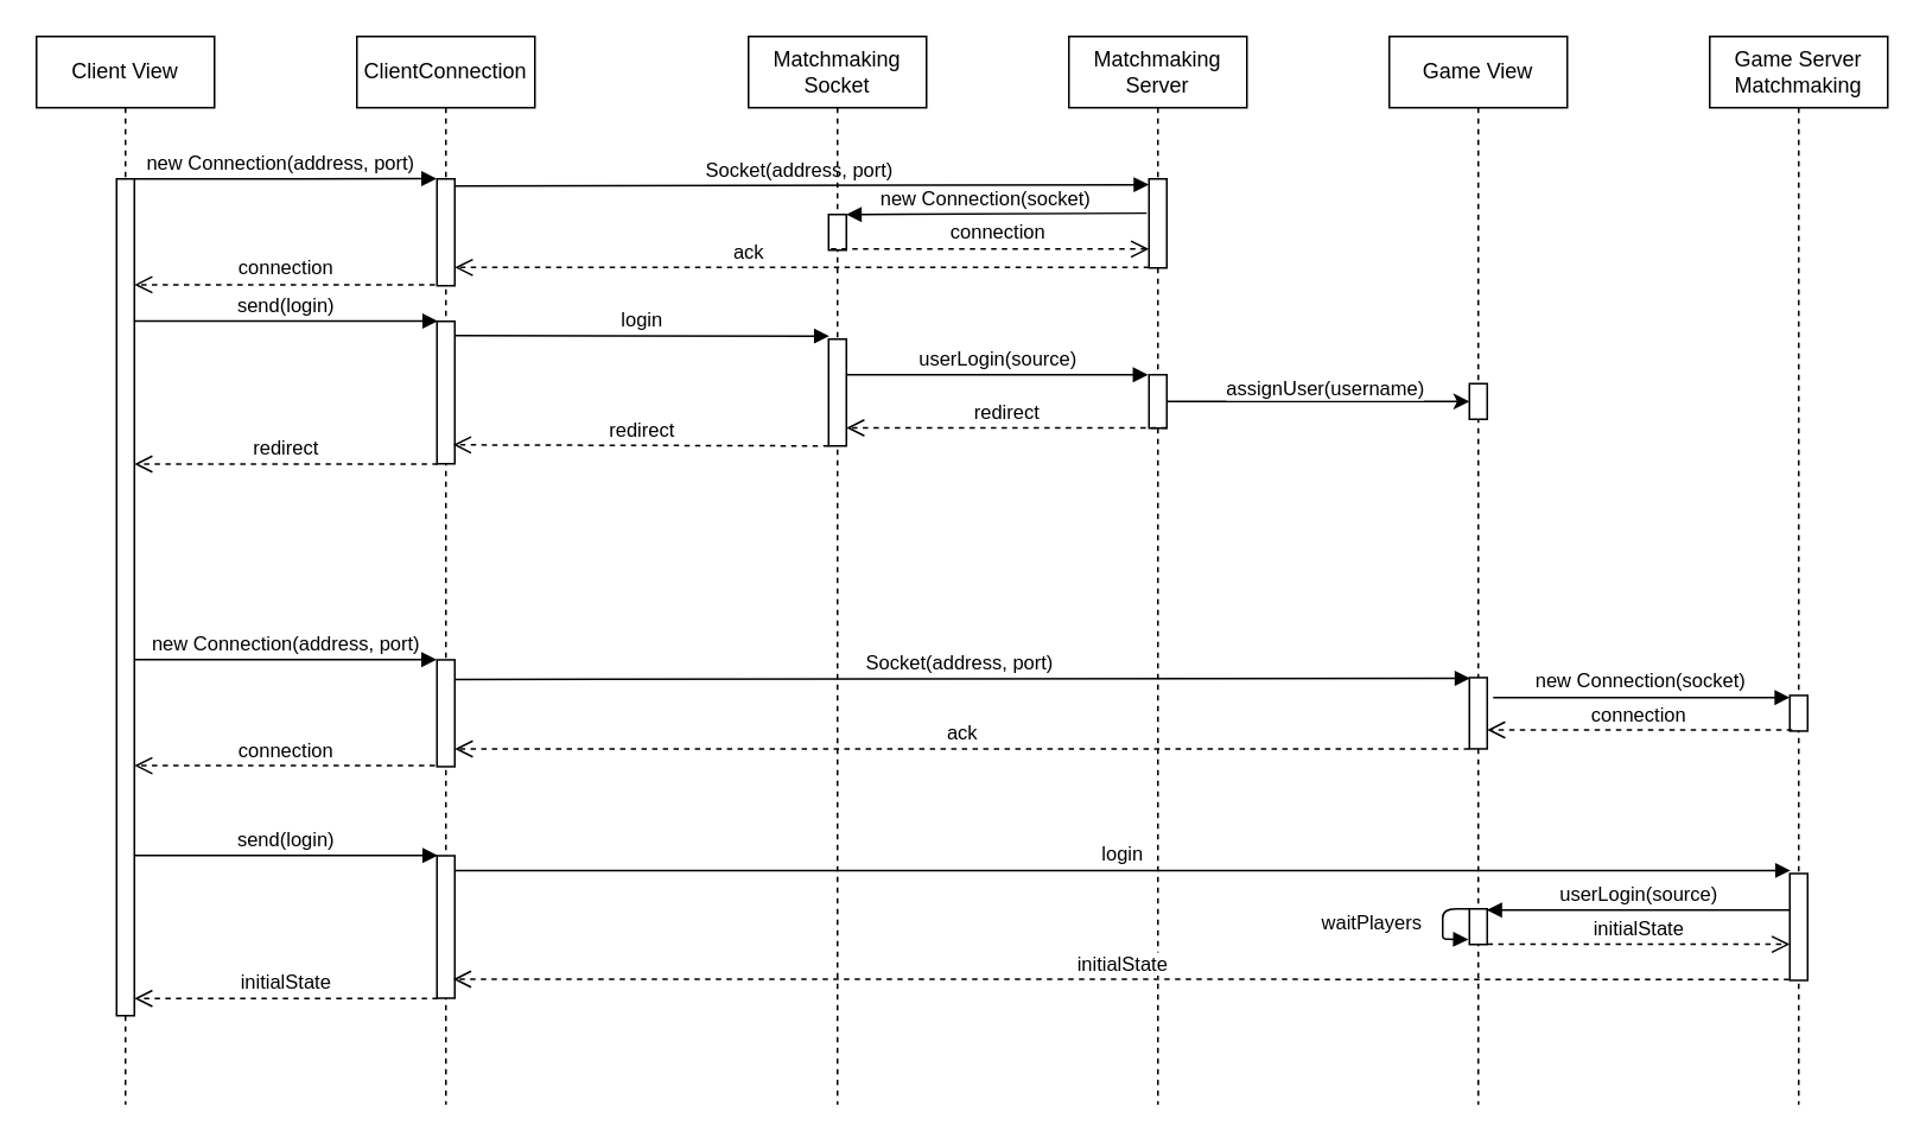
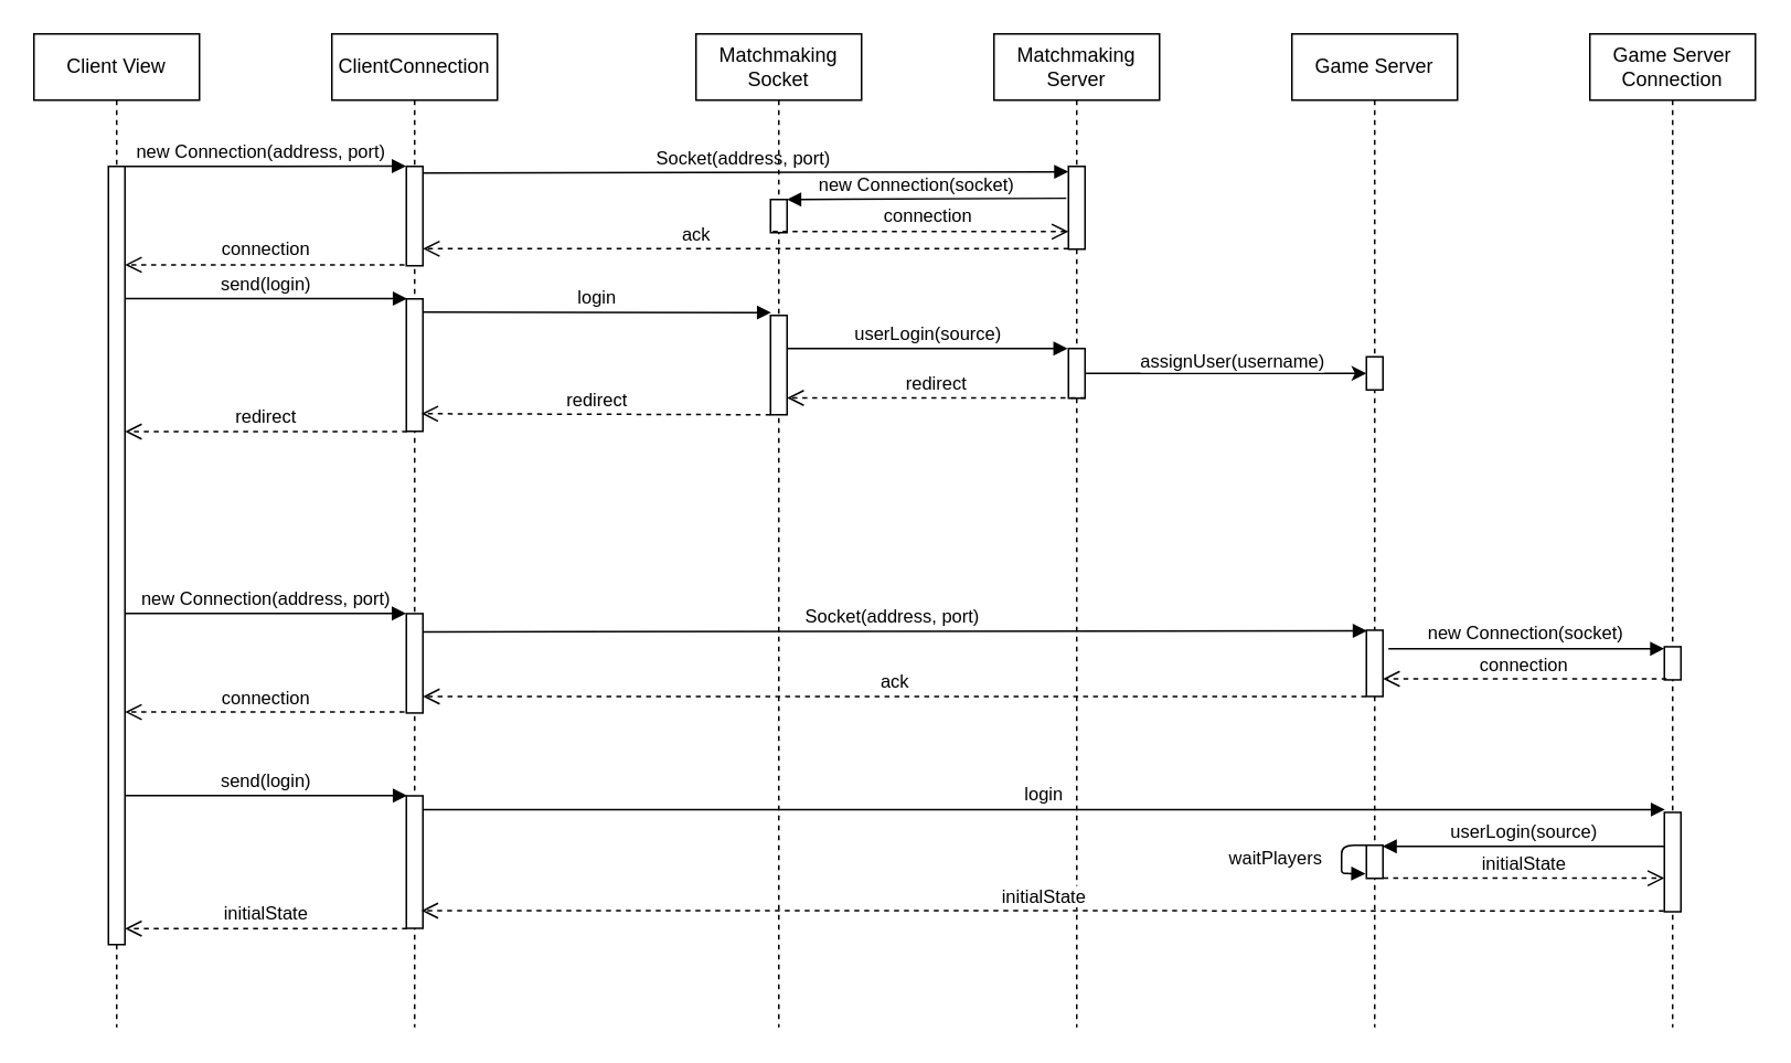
  <mxCell id="0" />
  <mxCell id="1" parent="0" />
  <mxCell id="2" value="Client View" style="shape=umlLifeline;perimeter=lifelinePerimeter;whiteSpace=wrap;html=1;container=1;collapsible=0;recursiveResize=0;outlineConnect=0;" parent="1" vertex="1"><mxGeometry x="20" y="20" width="100" height="600" as="geometry" /></mxCell>
  <mxCell id="3" value="new Connection(address, port)" style="html=1;verticalAlign=bottom;endArrow=block;entryX=-0.021;entryY=-0.002;entryDx=0;entryDy=0;entryPerimeter=0;" parent="2" target="10" edge="1"><mxGeometry width="80" relative="1" as="geometry"><mxPoint x="50" y="80" as="sourcePoint" /><mxPoint x="170" y="20" as="targetPoint" /></mxGeometry></mxCell>
  <mxCell id="4" value="" style="html=1;points=[];perimeter=orthogonalPerimeter;" parent="2" vertex="1"><mxGeometry x="45" y="80" width="10" height="470" as="geometry" /></mxCell>
  <mxCell id="5" value="Matchmaking Server" style="shape=umlLifeline;perimeter=lifelinePerimeter;whiteSpace=wrap;html=1;container=1;collapsible=0;recursiveResize=0;outlineConnect=0;" parent="1" vertex="1"><mxGeometry x="600" y="20" width="100" height="600" as="geometry" /></mxCell>
  <mxCell id="6" value="" style="html=1;points=[];perimeter=orthogonalPerimeter;" parent="5" vertex="1"><mxGeometry x="45" y="80" width="10" height="50" as="geometry" /></mxCell>
  <mxCell id="7" value="ack" style="html=1;verticalAlign=bottom;endArrow=open;dashed=1;endSize=8;" parent="5" target="10" edge="1"><mxGeometry x="0.154" relative="1" as="geometry"><mxPoint x="45" y="129.73" as="sourcePoint" /><mxPoint x="-160" y="130" as="targetPoint" /><mxPoint as="offset" /></mxGeometry></mxCell>
  <mxCell id="8" value="" style="html=1;points=[];perimeter=orthogonalPerimeter;" parent="5" vertex="1"><mxGeometry x="45" y="190" width="10" height="30" as="geometry" /></mxCell>
  <mxCell id="9" value="ClientConnection" style="shape=umlLifeline;perimeter=lifelinePerimeter;whiteSpace=wrap;html=1;container=1;collapsible=0;recursiveResize=0;outlineConnect=0;size=40;" parent="1" vertex="1"><mxGeometry x="200" y="20" width="100" height="600" as="geometry" /></mxCell>
  <mxCell id="10" value="" style="html=1;points=[];perimeter=orthogonalPerimeter;" parent="9" vertex="1"><mxGeometry x="45" y="80" width="10" height="60" as="geometry" /></mxCell>
  <mxCell id="11" value="" style="html=1;points=[];perimeter=orthogonalPerimeter;" parent="9" vertex="1"><mxGeometry x="45" y="160" width="10" height="80" as="geometry" /></mxCell>
  <mxCell id="12" value="login" style="html=1;verticalAlign=bottom;endArrow=block;entryX=0.041;entryY=-0.029;entryDx=0;entryDy=0;entryPerimeter=0;" parent="9" target="26" edge="1"><mxGeometry width="80" relative="1" as="geometry"><mxPoint x="55" y="168" as="sourcePoint" /><mxPoint x="135" y="170" as="targetPoint" /></mxGeometry></mxCell>
  <mxCell id="13" value="" style="html=1;points=[];perimeter=orthogonalPerimeter;" parent="9" vertex="1"><mxGeometry x="45" y="350.12" width="10" height="60" as="geometry" /></mxCell>
  <mxCell id="14" value="" style="html=1;points=[];perimeter=orthogonalPerimeter;" parent="9" vertex="1"><mxGeometry x="45" y="460.16" width="10" height="80" as="geometry" /></mxCell>
- <mxCell id="15" value="Game Server&lt;br&gt;Matchmaking" style="shape=umlLifeline;perimeter=lifelinePerimeter;whiteSpace=wrap;html=1;container=1;collapsible=0;recursiveResize=0;outlineConnect=0;" parent="1" vertex="1"><mxGeometry x="960" y="20" width="100" height="600" as="geometry" /></mxCell>
+ <mxCell id="15" value="Game Server&lt;br&gt;Connection" style="shape=umlLifeline;perimeter=lifelinePerimeter;whiteSpace=wrap;html=1;container=1;collapsible=0;recursiveResize=0;outlineConnect=0;" parent="1" vertex="1"><mxGeometry x="960" y="20" width="100" height="600" as="geometry" /></mxCell>
  <mxCell id="16" value="" style="html=1;points=[];perimeter=orthogonalPerimeter;" parent="15" vertex="1"><mxGeometry x="45" y="370.12" width="10" height="20" as="geometry" /></mxCell>
  <mxCell id="17" value="" style="html=1;points=[];perimeter=orthogonalPerimeter;" parent="15" vertex="1"><mxGeometry x="45" y="470.16" width="10" height="60" as="geometry" /></mxCell>
- <mxCell id="18" value="Game View" style="shape=umlLifeline;perimeter=lifelinePerimeter;whiteSpace=wrap;html=1;container=1;collapsible=0;recursiveResize=0;outlineConnect=0;" parent="1" vertex="1"><mxGeometry x="780" y="20" width="100" height="600" as="geometry" /></mxCell>
+ <mxCell id="18" value="Game Server" style="shape=umlLifeline;perimeter=lifelinePerimeter;whiteSpace=wrap;html=1;container=1;collapsible=0;recursiveResize=0;outlineConnect=0;" parent="1" vertex="1"><mxGeometry x="780" y="20" width="100" height="600" as="geometry" /></mxCell>
  <mxCell id="19" value="" style="html=1;points=[];perimeter=orthogonalPerimeter;" parent="18" vertex="1"><mxGeometry x="45" y="360.12" width="10" height="40" as="geometry" /></mxCell>
  <mxCell id="20" value="" style="html=1;points=[];perimeter=orthogonalPerimeter;" parent="18" vertex="1"><mxGeometry x="45" y="490" width="10" height="20" as="geometry" /></mxCell>
  <mxCell id="21" value="" style="html=1;points=[];perimeter=orthogonalPerimeter;" parent="18" vertex="1"><mxGeometry x="45" y="195" width="10" height="20" as="geometry" /></mxCell>
  <mxCell id="22" value="waitPlayers&lt;br&gt;" style="html=1;verticalAlign=bottom;endArrow=block;entryX=-0.059;entryY=0.861;entryDx=0;entryDy=0;entryPerimeter=0;" edge="1" parent="18" source="20" target="20"><mxGeometry x="0.379" y="-40" width="80" relative="1" as="geometry"><mxPoint x="20" y="490" as="sourcePoint" /><mxPoint x="100" y="490" as="targetPoint" /><Array as="points"><mxPoint x="30" y="490" /><mxPoint x="30" y="500" /><mxPoint x="30" y="507" /></Array><mxPoint x="-39" y="-40" as="offset" /></mxGeometry></mxCell>
  <mxCell id="23" value="Socket(address, port)&amp;nbsp;" style="html=1;verticalAlign=bottom;endArrow=block;exitX=1.031;exitY=0.067;exitDx=0;exitDy=0;exitPerimeter=0;entryX=-0.005;entryY=0.065;entryDx=0;entryDy=0;entryPerimeter=0;" parent="1" source="10" target="6" edge="1"><mxGeometry width="80" relative="1" as="geometry"><mxPoint x="220" y="110" as="sourcePoint" /><mxPoint x="470" y="111" as="targetPoint" /></mxGeometry></mxCell>
  <mxCell id="24" value="Matchmaking&lt;br&gt;Socket" style="shape=umlLifeline;perimeter=lifelinePerimeter;whiteSpace=wrap;html=1;container=1;collapsible=0;recursiveResize=0;outlineConnect=0;" parent="1" vertex="1"><mxGeometry x="420" y="20" width="100" height="600" as="geometry" /></mxCell>
  <mxCell id="25" value="" style="html=1;points=[];perimeter=orthogonalPerimeter;" parent="24" vertex="1"><mxGeometry x="45" y="100" width="10" height="20" as="geometry" /></mxCell>
  <mxCell id="26" value="" style="html=1;points=[];perimeter=orthogonalPerimeter;" parent="24" vertex="1"><mxGeometry x="45" y="170" width="10" height="60" as="geometry" /></mxCell>
  <mxCell id="27" value="redirect" style="html=1;verticalAlign=bottom;endArrow=open;dashed=1;endSize=8;entryX=0.906;entryY=0.867;entryDx=0;entryDy=0;entryPerimeter=0;" parent="24" target="11" edge="1"><mxGeometry relative="1" as="geometry"><mxPoint x="45" y="230" as="sourcePoint" /><mxPoint x="-35" y="230" as="targetPoint" /></mxGeometry></mxCell>
  <mxCell id="28" value="new Connection(socket)" style="html=1;verticalAlign=bottom;endArrow=block;exitX=-0.127;exitY=0.385;exitDx=0;exitDy=0;exitPerimeter=0;" parent="1" source="6" target="25" edge="1"><mxGeometry x="0.073" width="80" relative="1" as="geometry"><mxPoint x="460" y="120" as="sourcePoint" /><mxPoint x="650" y="120" as="targetPoint" /><mxPoint as="offset" /></mxGeometry></mxCell>
  <mxCell id="29" value="connection" style="html=1;verticalAlign=bottom;endArrow=open;dashed=1;endSize=8;exitX=0.134;exitY=0.97;exitDx=0;exitDy=0;exitPerimeter=0;" parent="1" source="25" target="6" edge="1"><mxGeometry x="0.049" relative="1" as="geometry"><mxPoint x="500" y="210" as="sourcePoint" /><mxPoint x="420" y="210" as="targetPoint" /><mxPoint as="offset" /></mxGeometry></mxCell>
  <mxCell id="30" value="connection" style="html=1;verticalAlign=bottom;endArrow=open;dashed=1;endSize=8;exitX=-0.114;exitY=0.991;exitDx=0;exitDy=0;exitPerimeter=0;" parent="1" source="10" target="4" edge="1"><mxGeometry relative="1" as="geometry"><mxPoint x="230" y="160" as="sourcePoint" /><mxPoint x="150" y="160" as="targetPoint" /></mxGeometry></mxCell>
  <mxCell id="31" value="send(login)" style="html=1;verticalAlign=bottom;endArrow=block;entryX=0.041;entryY=-0.002;entryDx=0;entryDy=0;entryPerimeter=0;" parent="1" source="4" target="11" edge="1"><mxGeometry width="80" relative="1" as="geometry"><mxPoint x="70" y="190" as="sourcePoint" /><mxPoint x="150" y="190" as="targetPoint" /></mxGeometry></mxCell>
  <mxCell id="32" value="userLogin(source)" style="html=1;verticalAlign=bottom;endArrow=block;entryX=-0.052;entryY=0;entryDx=0;entryDy=0;entryPerimeter=0;" parent="1" source="26" target="8" edge="1"><mxGeometry width="80" relative="1" as="geometry"><mxPoint x="640" y="210" as="sourcePoint" /><mxPoint x="540" y="210" as="targetPoint" /></mxGeometry></mxCell>
  <mxCell id="33" value="redirect" style="html=1;verticalAlign=bottom;endArrow=open;dashed=1;endSize=8;exitX=1.022;exitY=0.995;exitDx=0;exitDy=0;exitPerimeter=0;" parent="1" source="8" target="26" edge="1"><mxGeometry relative="1" as="geometry"><mxPoint x="500" y="240" as="sourcePoint" /><mxPoint x="610" y="240" as="targetPoint" /></mxGeometry></mxCell>
  <mxCell id="34" value="redirect" style="html=1;verticalAlign=bottom;endArrow=open;dashed=1;endSize=8;exitX=0.041;exitY=1.002;exitDx=0;exitDy=0;exitPerimeter=0;" parent="1" source="11" target="4" edge="1"><mxGeometry relative="1" as="geometry"><mxPoint x="240" y="260" as="sourcePoint" /><mxPoint x="80" y="260" as="targetPoint" /></mxGeometry></mxCell>
  <mxCell id="35" value="new Connection(address, port)" style="html=1;verticalAlign=bottom;endArrow=block;entryX=-0.021;entryY=-0.002;entryDx=0;entryDy=0;entryPerimeter=0;" parent="1" source="4" target="13" edge="1"><mxGeometry width="80" relative="1" as="geometry"><mxPoint x="70" y="370.12" as="sourcePoint" /><mxPoint x="170" y="270.12" as="targetPoint" /></mxGeometry></mxCell>
  <mxCell id="36" value="ack" style="html=1;verticalAlign=bottom;endArrow=open;dashed=1;endSize=8;exitX=-0.013;exitY=1.001;exitDx=0;exitDy=0;exitPerimeter=0;" parent="1" source="19" target="13" edge="1"><mxGeometry relative="1" as="geometry"><mxPoint x="460" y="419.85" as="sourcePoint" /><mxPoint x="-165" y="380.12" as="targetPoint" /></mxGeometry></mxCell>
  <mxCell id="37" value="Socket(address, port)&amp;nbsp;" style="html=1;verticalAlign=bottom;endArrow=block;exitX=0.998;exitY=0.183;exitDx=0;exitDy=0;exitPerimeter=0;entryX=0.033;entryY=0.009;entryDx=0;entryDy=0;entryPerimeter=0;" parent="1" source="13" target="19" edge="1"><mxGeometry width="80" relative="1" as="geometry"><mxPoint x="215" y="380.12" as="sourcePoint" /><mxPoint x="465" y="381.12" as="targetPoint" /></mxGeometry></mxCell>
  <mxCell id="38" value="new Connection(socket)" style="html=1;verticalAlign=bottom;endArrow=block;exitX=1.331;exitY=0.279;exitDx=0;exitDy=0;exitPerimeter=0;" parent="1" source="19" target="16" edge="1"><mxGeometry width="80" relative="1" as="geometry"><mxPoint x="825" y="390.12" as="sourcePoint" /><mxPoint x="1015" y="390.12" as="targetPoint" /></mxGeometry></mxCell>
  <mxCell id="39" value="connection" style="html=1;verticalAlign=bottom;endArrow=open;dashed=1;endSize=8;exitX=0.134;exitY=0.97;exitDx=0;exitDy=0;exitPerimeter=0;" parent="1" source="16" target="19" edge="1"><mxGeometry relative="1" as="geometry"><mxPoint x="865" y="480.12" as="sourcePoint" /><mxPoint x="785" y="480.12" as="targetPoint" /></mxGeometry></mxCell>
  <mxCell id="40" value="connection" style="html=1;verticalAlign=bottom;endArrow=open;dashed=1;endSize=8;exitX=-0.114;exitY=0.991;exitDx=0;exitDy=0;exitPerimeter=0;" parent="1" source="13" edge="1"><mxGeometry relative="1" as="geometry"><mxPoint x="230" y="430.12" as="sourcePoint" /><mxPoint x="75" y="429.58" as="targetPoint" /></mxGeometry></mxCell>
  <mxCell id="41" value="login" style="html=1;verticalAlign=bottom;endArrow=block;entryX=0.041;entryY=-0.029;entryDx=0;entryDy=0;entryPerimeter=0;" parent="1" source="14" target="17" edge="1"><mxGeometry width="80" relative="1" as="geometry"><mxPoint x="310" y="488.16" as="sourcePoint" /><mxPoint x="190" y="450.16" as="targetPoint" /></mxGeometry></mxCell>
  <mxCell id="42" value="initialState" style="html=1;verticalAlign=bottom;endArrow=open;dashed=1;endSize=8;entryX=0.906;entryY=0.867;entryDx=0;entryDy=0;entryPerimeter=0;exitX=-0.036;exitY=0.991;exitDx=0;exitDy=0;exitPerimeter=0;" parent="1" source="17" target="14" edge="1"><mxGeometry relative="1" as="geometry"><mxPoint x="700" y="550.16" as="sourcePoint" /><mxPoint x="20" y="510.16" as="targetPoint" /></mxGeometry></mxCell>
  <mxCell id="43" value="send(login)" style="html=1;verticalAlign=bottom;endArrow=block;entryX=0.041;entryY=-0.002;entryDx=0;entryDy=0;entryPerimeter=0;" parent="1" source="4" target="14" edge="1"><mxGeometry width="80" relative="1" as="geometry"><mxPoint x="130" y="480" as="sourcePoint" /><mxPoint x="205" y="490.16" as="targetPoint" /></mxGeometry></mxCell>
  <mxCell id="44" value="userLogin(source)" style="html=1;verticalAlign=bottom;endArrow=block;entryX=0.975;entryY=0.034;entryDx=0;entryDy=0;entryPerimeter=0;" parent="1" source="17" target="20" edge="1"><mxGeometry width="80" relative="1" as="geometry"><mxPoint x="965" y="510.16" as="sourcePoint" /><mxPoint x="805" y="499.16" as="targetPoint" /></mxGeometry></mxCell>
  <mxCell id="45" value="initialState" style="html=1;verticalAlign=bottom;endArrow=open;dashed=1;endSize=8;exitX=1.022;exitY=0.995;exitDx=0;exitDy=0;exitPerimeter=0;" parent="1" source="20" target="17" edge="1"><mxGeometry relative="1" as="geometry"><mxPoint x="825" y="540.16" as="sourcePoint" /><mxPoint x="935" y="540.16" as="targetPoint" /></mxGeometry></mxCell>
  <mxCell id="46" value="initialState" style="html=1;verticalAlign=bottom;endArrow=open;dashed=1;endSize=8;exitX=0.041;exitY=1.002;exitDx=0;exitDy=0;exitPerimeter=0;" parent="1" source="14" target="4" edge="1"><mxGeometry relative="1" as="geometry"><mxPoint x="295" y="560.16" as="sourcePoint" /><mxPoint x="130" y="560.32" as="targetPoint" /></mxGeometry></mxCell>
  <mxCell id="47" style="edgeStyle=none;html=1;" parent="1" source="8" target="21" edge="1"><mxGeometry relative="1" as="geometry"><mxPoint x="1010" y="225" as="targetPoint" /></mxGeometry></mxCell>
  <mxCell id="48" value="assignUser(username)" style="edgeLabel;html=1;align=center;verticalAlign=middle;resizable=0;points=[];" parent="47" vertex="1" connectable="0"><mxGeometry x="0.037" relative="1" as="geometry"><mxPoint y="-8" as="offset" /></mxGeometry></mxCell>
